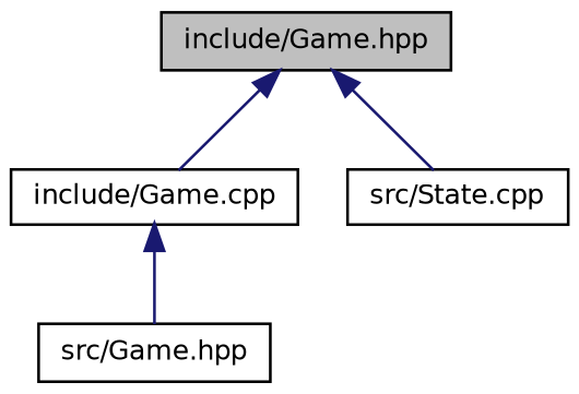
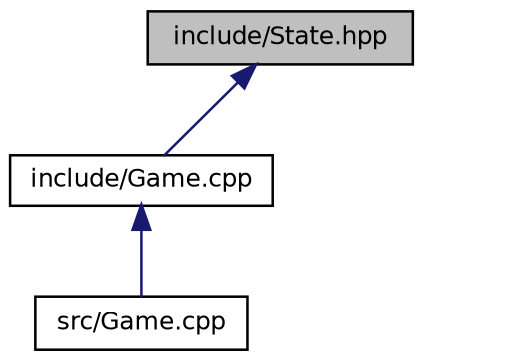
  digraph {
    node [color=black fillcolor=white fontname=Helvetica fontsize=10 shape=record style=filled]
    edge [color=midnightblue dir=back fontname=Helvetica fontsize=10 labelfontname=Helvetica labelfontsize=10 style=solid]
-   n1 [fillcolor=grey75 fontcolor=black height=0.2 label="include/Game.hpp" width=0.4]
+   n1 [fillcolor=grey75 fontcolor=black height=0.2 label="include/State.hpp" width=0.4]
    n2 [height=0.2 label="include/Game.cpp" width=0.4]
-   n3 [height=0.2 label="src/State.cpp" width=0.4]
-   n4 [height=0.2 label="src/Game.hpp" width=0.4]
+   n4 [height=0.2 label="src/Game.cpp" width=0.4]
    n1 -> n2
-   n1 -> n3
    n2 -> n4
  }
